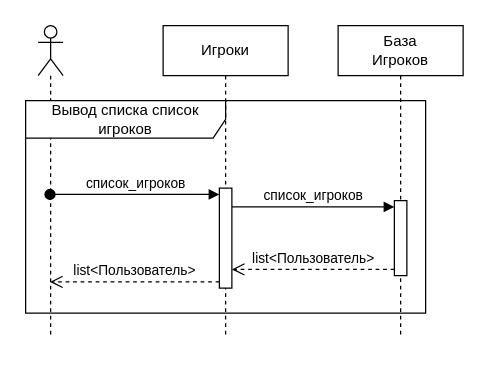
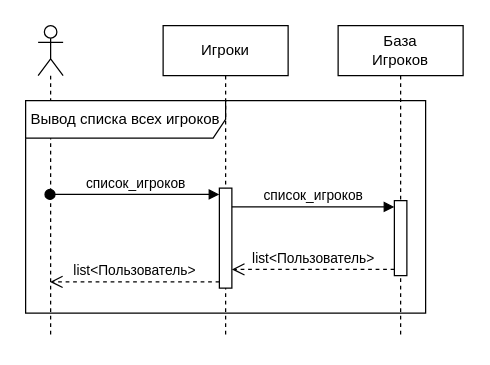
  <mxCell id="0" />
  <mxCell id="1" parent="0" />
  <mxCell id="2" value="" style="shape=umlLifeline;perimeter=lifelinePerimeter;whiteSpace=wrap;html=1;container=1;dropTarget=0;collapsible=0;recursiveResize=0;outlineConnect=0;portConstraint=eastwest;newEdgeStyle={&quot;curved&quot;:0,&quot;rounded&quot;:0};participant=umlActor;" parent="1" vertex="1"><mxGeometry x="30" y="20" width="20" height="250" as="geometry" /></mxCell>
  <mxCell id="3" value="Игроки" style="shape=umlLifeline;perimeter=lifelinePerimeter;whiteSpace=wrap;html=1;container=1;dropTarget=0;collapsible=0;recursiveResize=0;outlineConnect=0;portConstraint=eastwest;newEdgeStyle={&quot;curved&quot;:0,&quot;rounded&quot;:0};" parent="1" vertex="1"><mxGeometry x="130" y="20" width="100" height="250" as="geometry" /></mxCell>
  <mxCell id="4" value="" style="html=1;points=[[0,0,0,0,5],[0,1,0,0,-5],[1,0,0,0,5],[1,1,0,0,-5]];perimeter=orthogonalPerimeter;outlineConnect=0;targetShapes=umlLifeline;portConstraint=eastwest;newEdgeStyle={&quot;curved&quot;:0,&quot;rounded&quot;:0};" parent="3" vertex="1"><mxGeometry x="45" y="130" width="10" height="80" as="geometry" /></mxCell>
  <mxCell id="5" value="База&lt;br&gt;Игроков" style="shape=umlLifeline;perimeter=lifelinePerimeter;whiteSpace=wrap;html=1;container=1;dropTarget=0;collapsible=0;recursiveResize=0;outlineConnect=0;portConstraint=eastwest;newEdgeStyle={&quot;curved&quot;:0,&quot;rounded&quot;:0};" parent="1" vertex="1"><mxGeometry x="270" y="20" width="100" height="250" as="geometry" /></mxCell>
  <mxCell id="6" value="" style="html=1;points=[[0,0,0,0,5],[0,1,0,0,-5],[1,0,0,0,5],[1,1,0,0,-5]];perimeter=orthogonalPerimeter;outlineConnect=0;targetShapes=umlLifeline;portConstraint=eastwest;newEdgeStyle={&quot;curved&quot;:0,&quot;rounded&quot;:0};" parent="5" vertex="1"><mxGeometry x="45" y="140" width="10" height="60" as="geometry" /></mxCell>
  <mxCell id="7" value="список_игроков" style="html=1;verticalAlign=bottom;startArrow=oval;startFill=1;endArrow=block;startSize=8;curved=0;rounded=0;entryX=0;entryY=0;entryDx=0;entryDy=5;entryPerimeter=0;" parent="1" target="4" edge="1"><mxGeometry width="60" relative="1" as="geometry"><mxPoint x="39.5" y="155" as="sourcePoint" /><mxPoint x="100" y="160" as="targetPoint" /></mxGeometry></mxCell>
  <mxCell id="8" value="список_игроков" style="html=1;verticalAlign=bottom;endArrow=block;curved=0;rounded=0;entryX=0;entryY=0;entryDx=0;entryDy=5;entryPerimeter=0;" parent="1" source="4" target="6" edge="1"><mxGeometry width="80" relative="1" as="geometry"><mxPoint x="200" y="170" as="sourcePoint" /><mxPoint x="280" y="170" as="targetPoint" /></mxGeometry></mxCell>
  <mxCell id="9" value="list&amp;lt;Пользователь&amp;gt;" style="html=1;verticalAlign=bottom;endArrow=open;dashed=1;endSize=8;curved=0;rounded=0;exitX=0;exitY=1;exitDx=0;exitDy=-5;exitPerimeter=0;" parent="1" source="6" target="4" edge="1"><mxGeometry relative="1" as="geometry"><mxPoint x="290" y="220" as="sourcePoint" /><mxPoint x="210" y="220" as="targetPoint" /></mxGeometry></mxCell>
  <mxCell id="10" value="list&amp;lt;Пользователь&amp;gt;" style="html=1;verticalAlign=bottom;endArrow=open;dashed=1;endSize=8;curved=0;rounded=0;exitX=0;exitY=1;exitDx=0;exitDy=-5;exitPerimeter=0;" parent="1" source="4" edge="1"><mxGeometry relative="1" as="geometry"><mxPoint x="140" y="230" as="sourcePoint" /><mxPoint x="39.5" y="225" as="targetPoint" /></mxGeometry></mxCell>
- <mxCell id="11" value="Вывод списка список игроков" style="shape=umlFrame;whiteSpace=wrap;html=1;pointerEvents=0;width=160;height=30;" parent="1" vertex="1"><mxGeometry x="20" y="80" width="320" height="170" as="geometry" /></mxCell>
+ <mxCell id="11" value="Вывод списка всех игроков" style="shape=umlFrame;whiteSpace=wrap;html=1;pointerEvents=0;width=160;height=30;" parent="1" vertex="1"><mxGeometry x="20" y="80" width="320" height="170" as="geometry" /></mxCell>
